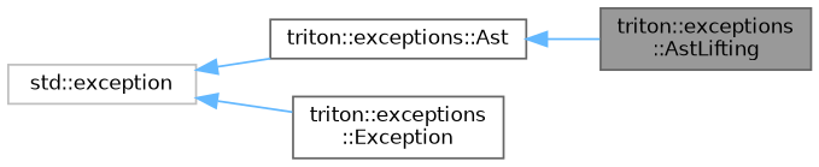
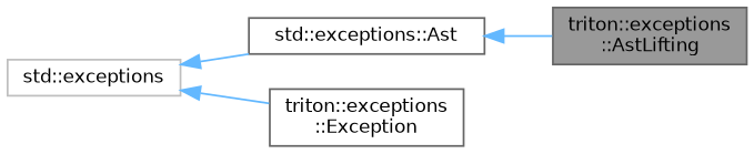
  digraph {
    rankdir=LR
    node [color=gray40 fillcolor=white fontname=Helvetica fontsize=10 shape=box style=filled]
    edge [color=steelblue1 dir=back fontname=Helvetica fontsize=10 labelfontname=Helvetica labelfontsize=10 style=solid]
    n1 [fillcolor=grey60 fontcolor=black height=0.2 label="triton::exceptions\l::AstLifting" width=0.4]
-   n2 [height=0.2 label="triton::exceptions::Ast" width=0.4]
+   n2 [height=0.2 label="std::exceptions::Ast" width=0.4]
    n3 [height=0.2 label="triton::exceptions\l::Exception" width=0.4]
-   n4 [color=grey75 height=0.2 label="std::exception" width=0.4]
+   n4 [color=grey75 height=0.2 label="std::exceptions" width=0.4]
    n2 -> n1
    n4 -> n2
    n4 -> n3
  }
